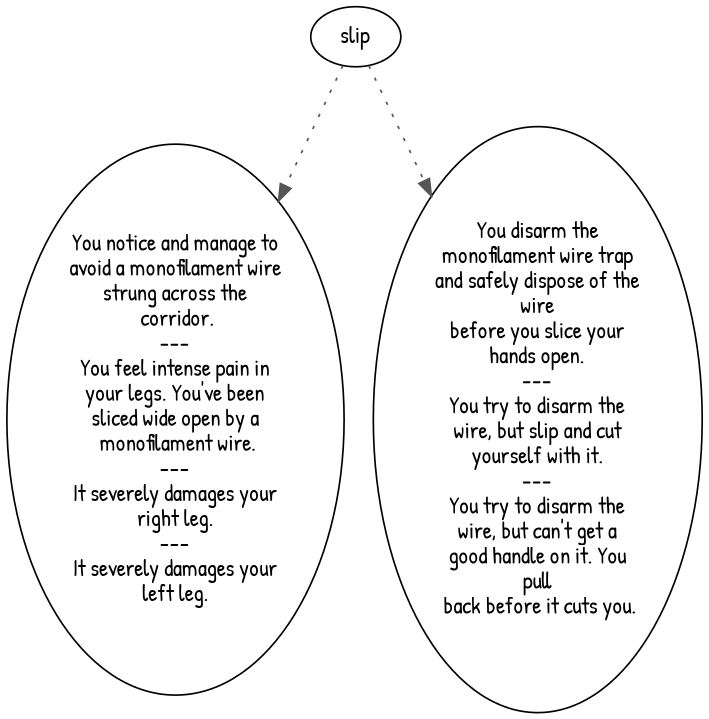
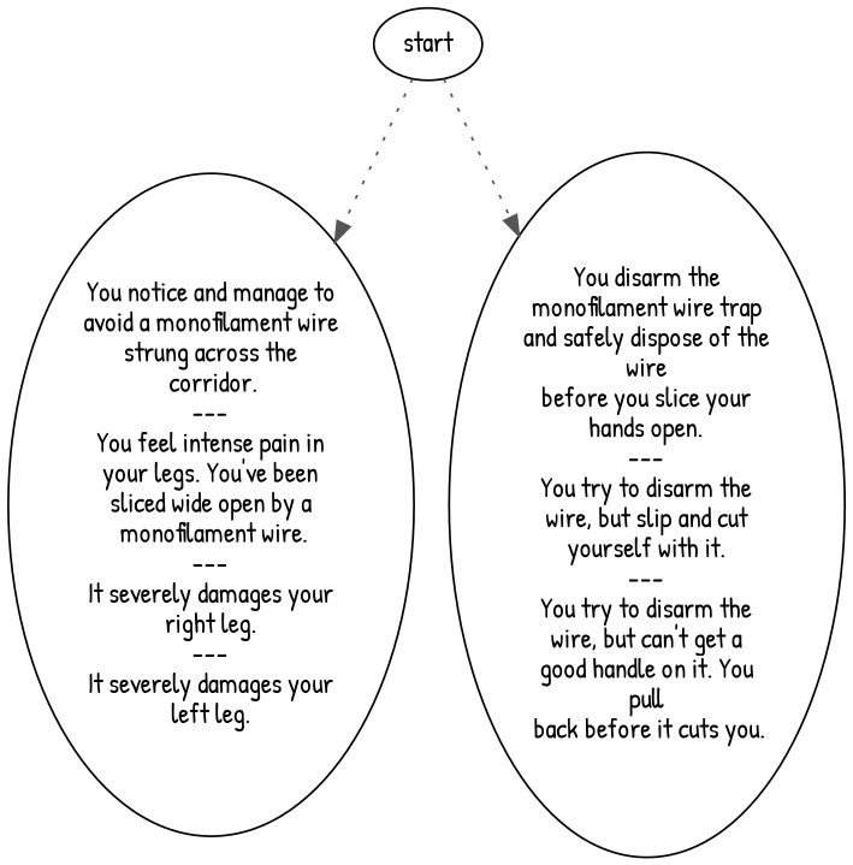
  digraph {
    fontname="Patrick Hand"
    node [color="#000000" fillcolor="#FFFFFF" style=filled fontname="Patrick Hand"]
    edge [color="#555555" style=dotted fontname="Patrick Hand"]
-   start [label=slip]
+   start
    n2 [label="You notice and manage to\navoid a monofilament wire\nstrung across the\n corridor.\n---\nYou feel intense pain in\nyour legs. You've been\nsliced wide open by a\n monofilament wire.\n---\nIt severely damages your\nright leg.\n---\nIt severely damages your\nleft leg."]
    n3 [label="You disarm the\nmonofilament wire trap\nand safely dispose of the\nwire\nbefore you slice your\nhands open.\n---\nYou try to disarm the\nwire, but slip and cut\nyourself with it.\n---\nYou try to disarm the\nwire, but can't get a\ngood handle on it. You\npull\n back before it cuts you."]
    start -> n2
    start -> n3
  }
